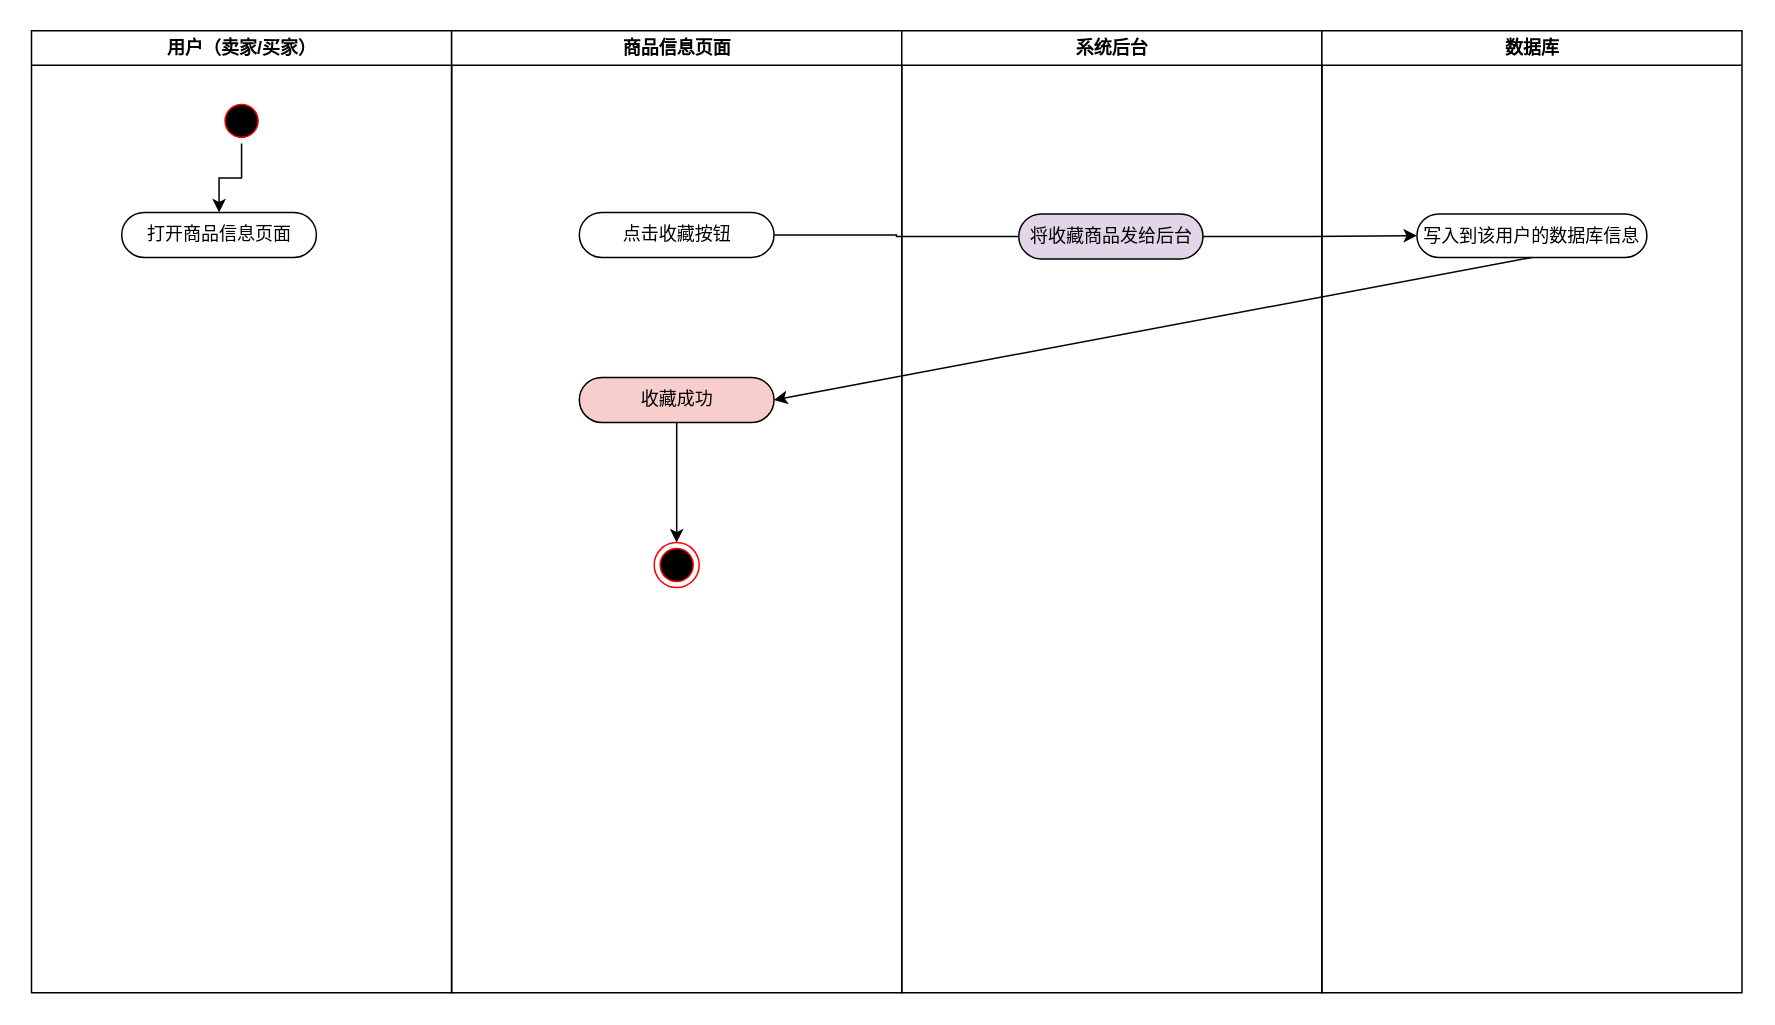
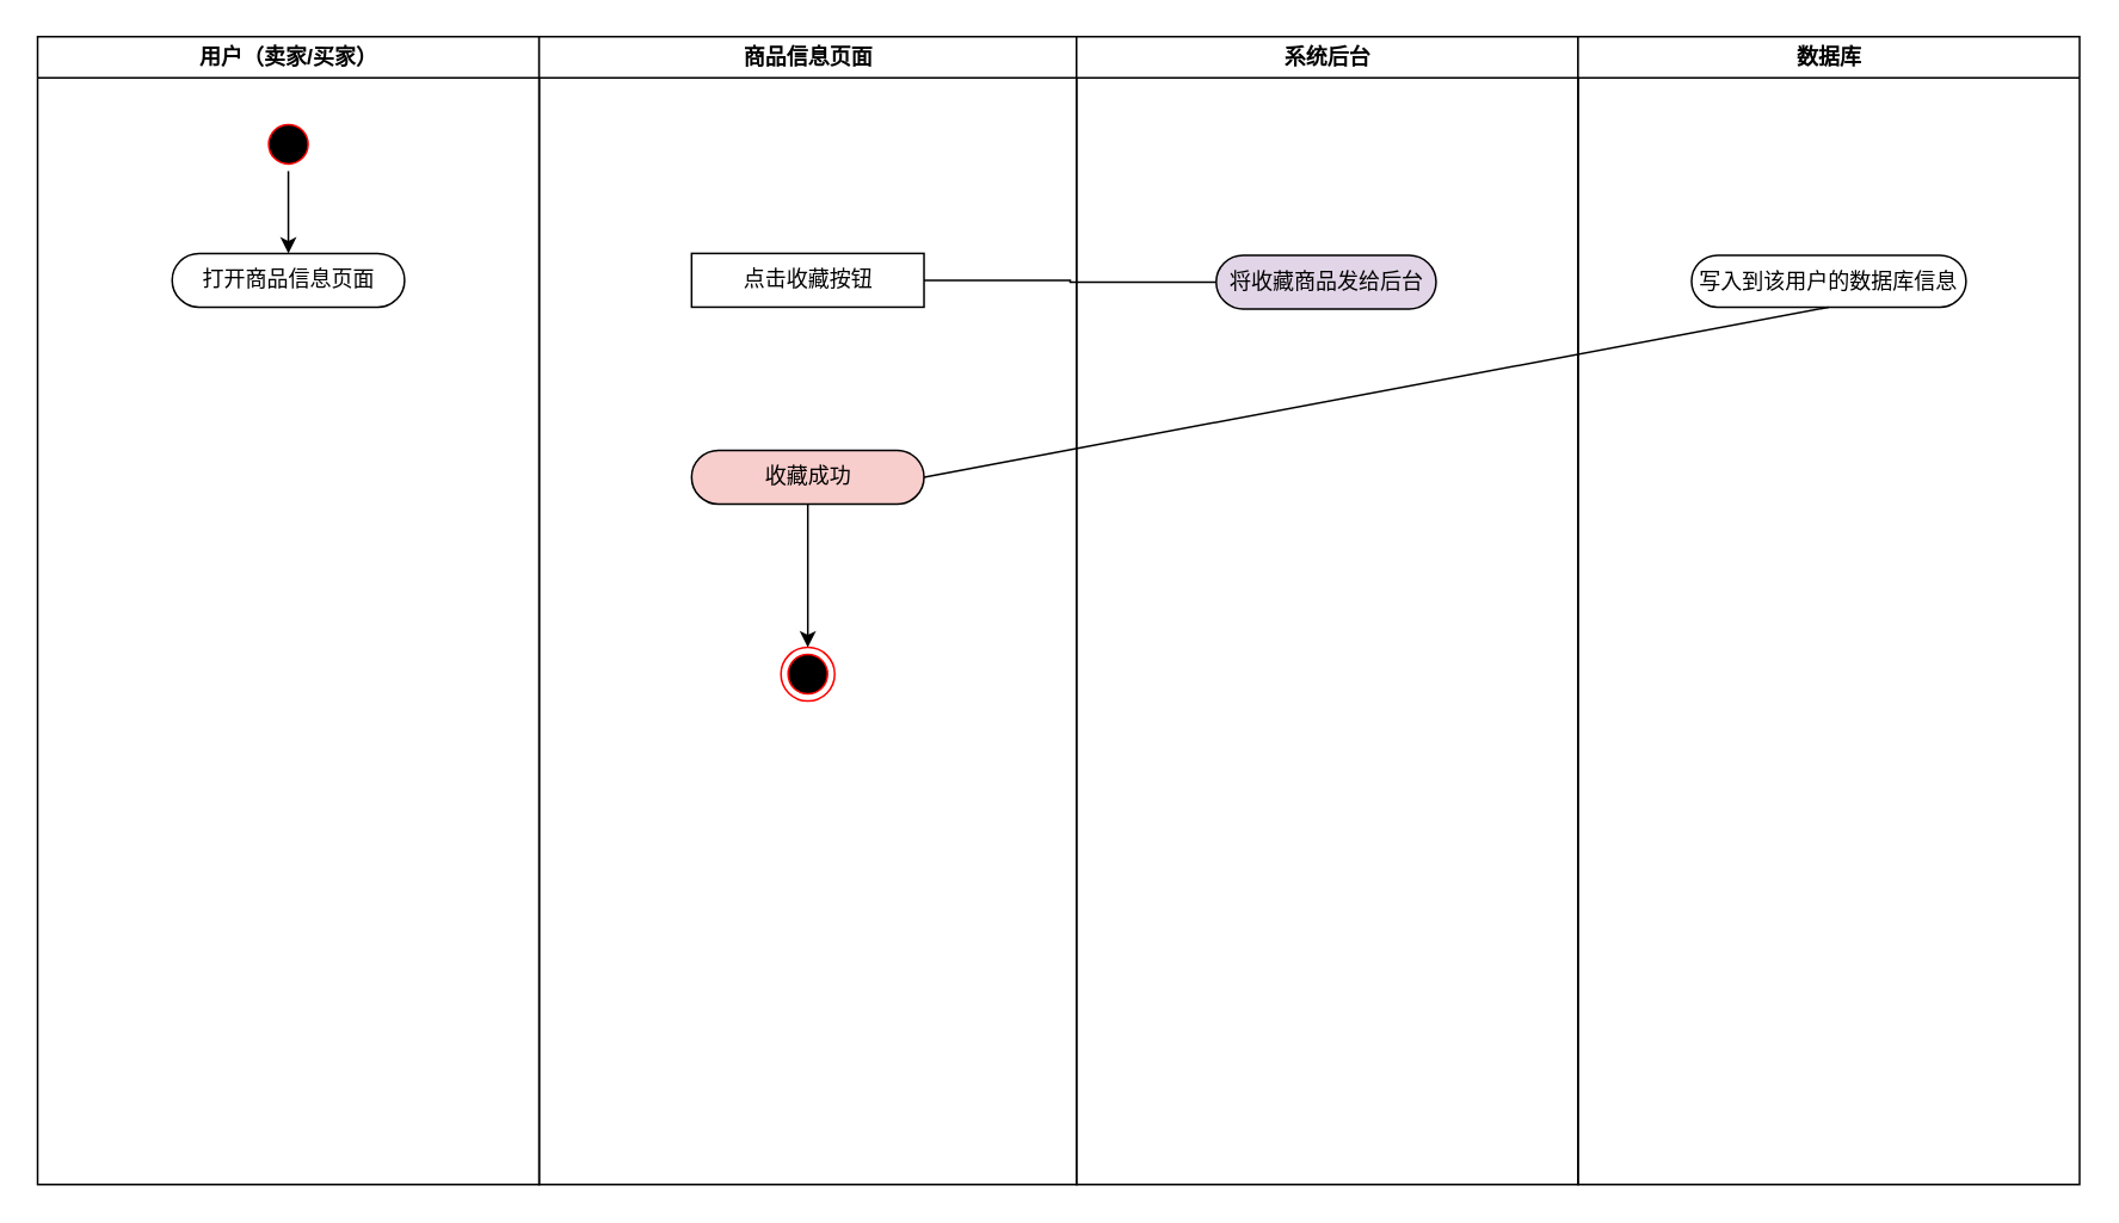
  <mxCell id="0" />
  <mxCell id="1" parent="0" />
  <mxCell id="2" value="用户（卖家/买家）" style="swimlane;whiteSpace=wrap" vertex="1" parent="1"><mxGeometry x="20.5" y="20" width="280" height="641" as="geometry" /></mxCell>
  <mxCell id="3" style="edgeStyle=orthogonalEdgeStyle;rounded=0;orthogonalLoop=1;jettySize=auto;html=1;entryX=0.5;entryY=0;entryDx=0;entryDy=0;" edge="1" parent="2" source="4" target="5"><mxGeometry relative="1" as="geometry" /></mxCell>
  <mxCell id="4" value="" style="ellipse;shape=startState;fillColor=#000000;strokeColor=#ff0000;" vertex="1" parent="2"><mxGeometry x="125" y="45" width="30" height="30" as="geometry" /></mxCell>
- <mxCell id="5" value="打开商品信息页面" style="rounded=1;whiteSpace=wrap;html=1;arcSize=50;" vertex="1" parent="2"><mxGeometry x="60.13" y="121" width="129.75" height="30" as="geometry" /></mxCell>
+ <mxCell id="5" value="打开商品信息页面" style="rounded=1;whiteSpace=wrap;html=1;arcSize=50;" vertex="1" parent="2"><mxGeometry x="75.13" y="121" width="129.75" height="30" as="geometry" /></mxCell>
  <mxCell id="6" value="商品信息页面" style="swimlane;whiteSpace=wrap;startSize=23;" vertex="1" parent="1"><mxGeometry x="300.5" y="20" width="300" height="641" as="geometry" /></mxCell>
- <mxCell id="7" value="点击收藏按钮" style="rounded=1;whiteSpace=wrap;html=1;arcSize=50;" vertex="1" parent="6"><mxGeometry x="85.12" y="121" width="129.75" height="30" as="geometry" /></mxCell>
+ <mxCell id="7" value="点击收藏按钮" style="whiteSpace=wrap;html=1;arcSize=50;rounded=0;" vertex="1" parent="6"><mxGeometry x="85.12" y="121" width="129.75" height="30" as="geometry" /></mxCell>
  <mxCell id="8" value="" style="ellipse;html=1;shape=endState;fillColor=#000000;strokeColor=#ff0000;" vertex="1" parent="6"><mxGeometry x="135" y="341" width="30" height="30" as="geometry" /></mxCell>
  <mxCell id="9" style="edgeStyle=none;rounded=0;orthogonalLoop=1;jettySize=auto;html=1;entryX=0.5;entryY=0;entryDx=0;entryDy=0;" edge="1" parent="6" source="10" target="8"><mxGeometry relative="1" as="geometry" /></mxCell>
  <mxCell id="10" value="收藏成功" style="rounded=1;whiteSpace=wrap;html=1;arcSize=50;fillColor=#f8cecc;" vertex="1" parent="6"><mxGeometry x="85.12" y="231" width="129.75" height="30" as="geometry" /></mxCell>
  <mxCell id="11" value="系统后台" style="swimlane;whiteSpace=wrap" vertex="1" parent="1"><mxGeometry x="600.5" y="20" width="280" height="641" as="geometry" /></mxCell>
  <mxCell id="12" value="将收藏商品发给后台" style="rounded=1;whiteSpace=wrap;html=1;arcSize=50;fillColor=#e1d5e7;" vertex="1" parent="11"><mxGeometry x="78" y="122" width="122.75" height="30" as="geometry" /></mxCell>
  <mxCell id="13" value="数据库" style="swimlane;whiteSpace=wrap" vertex="1" parent="1"><mxGeometry x="880.5" y="20" width="280" height="641" as="geometry" /></mxCell>
  <mxCell id="14" value="写入到该用户的数据库信息" style="rounded=1;whiteSpace=wrap;html=1;arcSize=50;" vertex="1" parent="13"><mxGeometry x="63.37" y="122" width="153.25" height="29" as="geometry" /></mxCell>
  <mxCell id="15" style="edgeStyle=orthogonalEdgeStyle;rounded=0;orthogonalLoop=1;jettySize=auto;html=1;entryX=0;entryY=0.5;entryDx=0;entryDy=0;endArrow=none;" edge="1" parent="1" source="7" target="12"><mxGeometry relative="1" as="geometry" /></mxCell>
- <mxCell id="16" style="edgeStyle=orthogonalEdgeStyle;rounded=0;orthogonalLoop=1;jettySize=auto;html=1;entryX=0;entryY=0.5;entryDx=0;entryDy=0;" edge="1" parent="1" source="12" target="14"><mxGeometry relative="1" as="geometry" /></mxCell>
- <mxCell id="17" style="rounded=0;orthogonalLoop=1;jettySize=auto;html=1;entryX=1;entryY=0.5;entryDx=0;entryDy=0;exitX=0.5;exitY=1;exitDx=0;exitDy=0;" edge="1" parent="1" source="14" target="10"><mxGeometry relative="1" as="geometry" /></mxCell>
+ <mxCell id="17" style="rounded=0;orthogonalLoop=1;jettySize=auto;html=1;entryX=1;entryY=0.5;entryDx=0;entryDy=0;exitX=0.5;exitY=1;exitDx=0;exitDy=0;endArrow=none;" edge="1" parent="1" source="14" target="10"><mxGeometry relative="1" as="geometry" /></mxCell>
